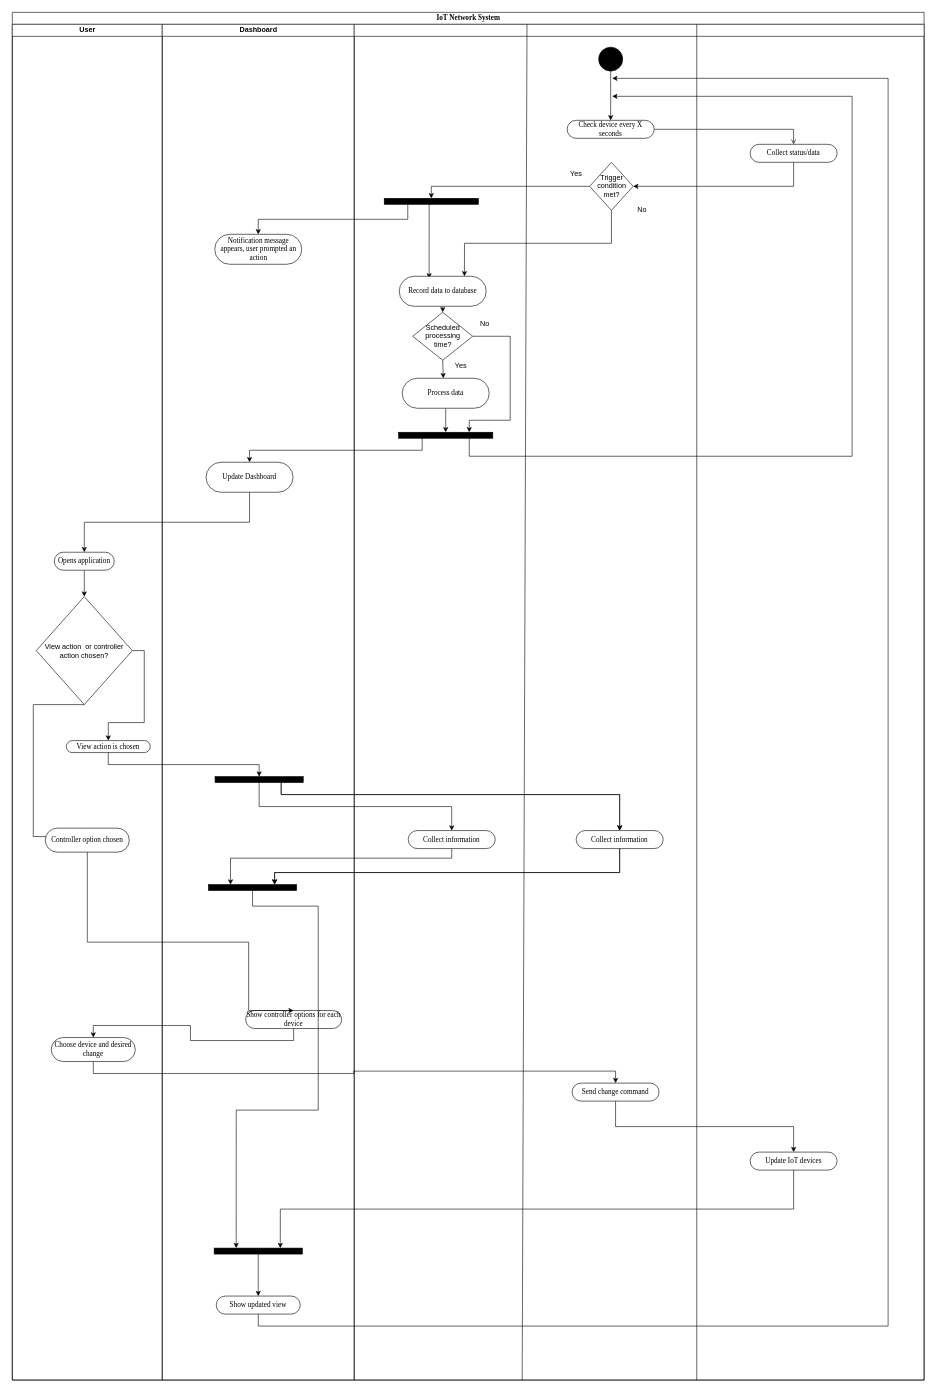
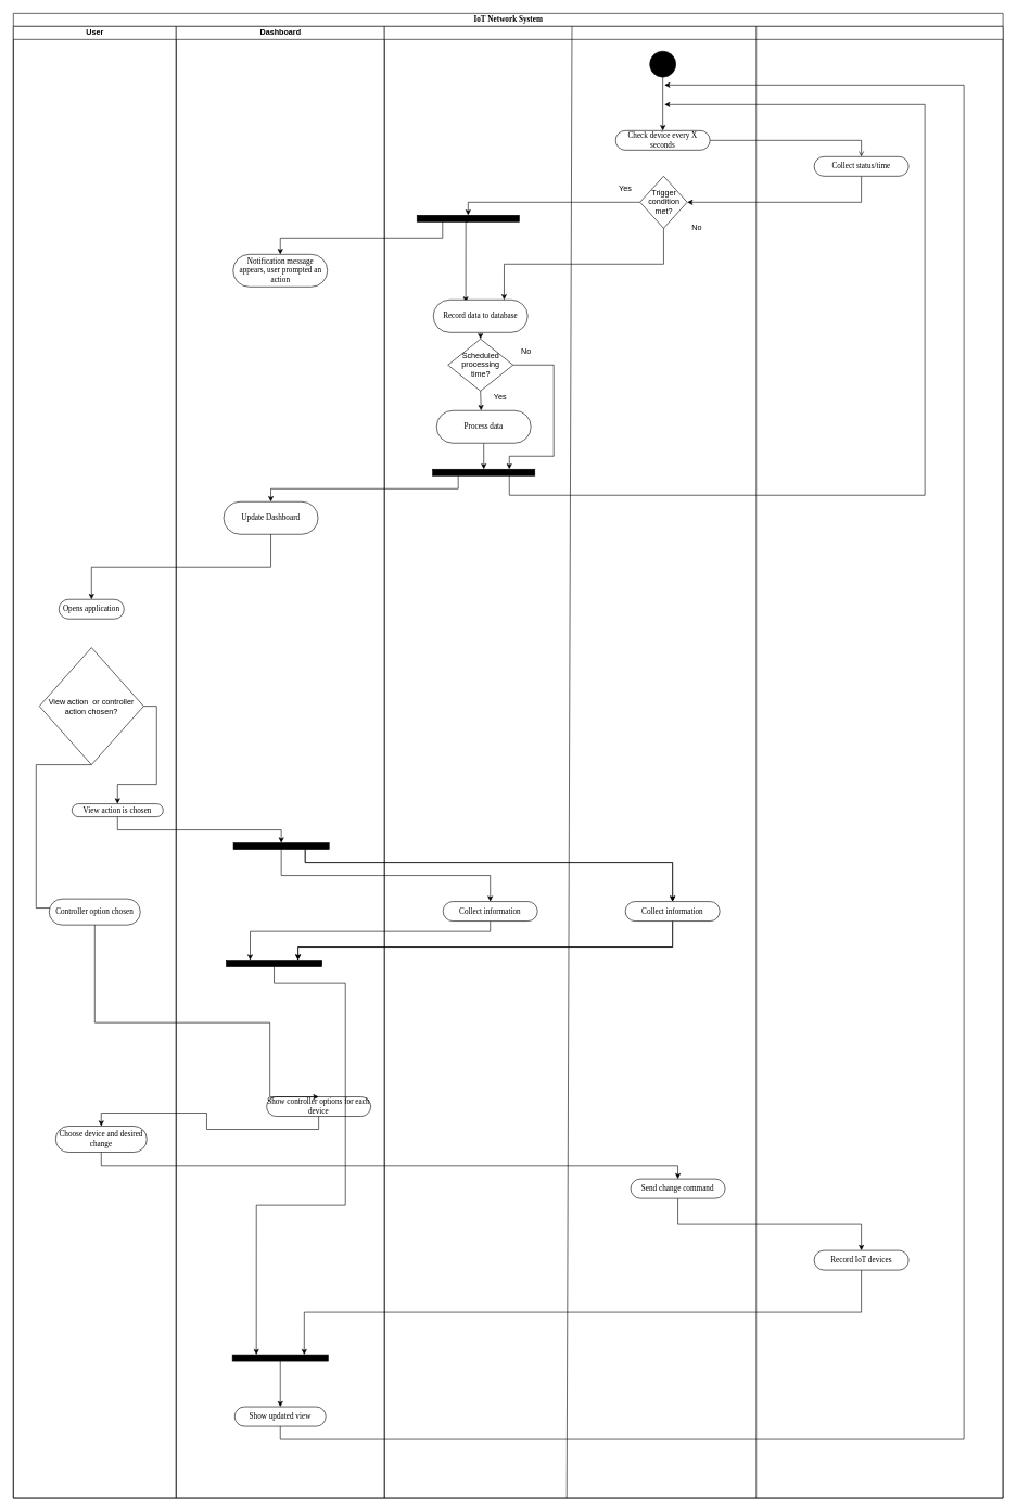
  <mxCell id="0" />
  <mxCell id="1" parent="0" />
  <mxCell id="2" value="IoT Network System" style="swimlane;html=1;childLayout=stackLayout;startSize=20;rounded=0;shadow=0;comic=0;labelBackgroundColor=none;strokeWidth=1;fontFamily=Verdana;fontSize=12;align=center;" parent="1" vertex="1"><mxGeometry x="20" y="20" width="1520" height="2280" as="geometry" /></mxCell>
  <mxCell id="3" value="User" style="swimlane;html=1;startSize=20;" parent="2" vertex="1"><mxGeometry y="20" width="250" height="2260" as="geometry" /></mxCell>
- <mxCell id="4" style="edgeStyle=orthogonalEdgeStyle;rounded=0;orthogonalLoop=1;jettySize=auto;html=1;exitX=0.5;exitY=1;exitDx=0;exitDy=0;entryX=0.5;entryY=0;entryDx=0;entryDy=0;" parent="3" source="5" target="9" edge="1"><mxGeometry relative="1" as="geometry" /></mxCell>
  <mxCell id="5" value="Opens application" style="rounded=1;whiteSpace=wrap;html=1;shadow=0;comic=0;labelBackgroundColor=none;strokeWidth=1;fontFamily=Verdana;fontSize=12;align=center;arcSize=50;" parent="3" vertex="1"><mxGeometry x="70" y="880" width="100" height="30" as="geometry" /></mxCell>
  <mxCell id="6" style="edgeStyle=orthogonalEdgeStyle;rounded=0;orthogonalLoop=1;jettySize=auto;html=1;exitX=0.5;exitY=1;exitDx=0;exitDy=0;" parent="3" source="5" target="5" edge="1"><mxGeometry relative="1" as="geometry" /></mxCell>
  <mxCell id="7" style="edgeStyle=orthogonalEdgeStyle;rounded=0;orthogonalLoop=1;jettySize=auto;html=1;exitX=0.5;exitY=1;exitDx=0;exitDy=0;entryX=0.5;entryY=0;entryDx=0;entryDy=0;" parent="3" source="9" target="11" edge="1"><mxGeometry relative="1" as="geometry"><Array as="points"><mxPoint x="35" y="1134" /><mxPoint x="35" y="1354" /></Array></mxGeometry></mxCell>
  <mxCell id="8" style="edgeStyle=orthogonalEdgeStyle;rounded=0;orthogonalLoop=1;jettySize=auto;html=1;exitX=1;exitY=0.5;exitDx=0;exitDy=0;entryX=0.5;entryY=0;entryDx=0;entryDy=0;" parent="3" source="9" target="10" edge="1"><mxGeometry relative="1" as="geometry" /></mxCell>
  <mxCell id="9" value="&lt;div align=&quot;center&quot;&gt;View action&amp;nbsp; or controller action chosen?&lt;/div&gt;" style="rhombus;whiteSpace=wrap;html=1;align=center;" parent="3" vertex="1"><mxGeometry x="40" y="954" width="160" height="180" as="geometry" /></mxCell>
  <mxCell id="10" value="View action is chosen" style="rounded=1;whiteSpace=wrap;html=1;shadow=0;comic=0;labelBackgroundColor=none;strokeWidth=1;fontFamily=Verdana;fontSize=12;align=center;arcSize=50;" parent="3" vertex="1"><mxGeometry x="90" y="1194" width="140" height="20" as="geometry" /></mxCell>
  <mxCell id="11" value="Controller option chosen" style="rounded=1;whiteSpace=wrap;html=1;shadow=0;comic=0;labelBackgroundColor=none;strokeWidth=1;fontFamily=Verdana;fontSize=12;align=center;arcSize=50;" parent="3" vertex="1"><mxGeometry x="55" y="1340" width="140" height="40" as="geometry" /></mxCell>
  <mxCell id="12" value="Choose device and desired change" style="rounded=1;whiteSpace=wrap;html=1;shadow=0;comic=0;labelBackgroundColor=none;strokeWidth=1;fontFamily=Verdana;fontSize=12;align=center;arcSize=50;" parent="3" vertex="1"><mxGeometry x="65" y="1689" width="140" height="40" as="geometry" /></mxCell>
  <mxCell id="13" value="Dashboard" style="swimlane;html=1;startSize=20;" parent="2" vertex="1"><mxGeometry x="250" y="20" width="320" height="2260" as="geometry" /></mxCell>
  <mxCell id="14" value="Show controller options for each device" style="rounded=1;whiteSpace=wrap;html=1;shadow=0;comic=0;labelBackgroundColor=none;strokeWidth=1;fontFamily=Verdana;fontSize=12;align=center;arcSize=50;" parent="13" vertex="1"><mxGeometry x="139" y="1644" width="160" height="30" as="geometry" /></mxCell>
  <mxCell id="15" value="Show updated view" style="rounded=1;whiteSpace=wrap;html=1;shadow=0;comic=0;labelBackgroundColor=none;strokeWidth=1;fontFamily=Verdana;fontSize=12;align=center;arcSize=50;" parent="13" vertex="1"><mxGeometry x="90" y="2120" width="140" height="30" as="geometry" /></mxCell>
  <mxCell id="16" value="" style="whiteSpace=wrap;html=1;rounded=0;shadow=0;comic=0;labelBackgroundColor=none;strokeWidth=1;fillColor=#000000;fontFamily=Verdana;fontSize=12;align=center;rotation=0;" parent="13" vertex="1"><mxGeometry x="88" y="1254" width="147" height="10" as="geometry" /></mxCell>
  <mxCell id="17" style="edgeStyle=orthogonalEdgeStyle;rounded=0;orthogonalLoop=1;jettySize=auto;html=1;exitX=0.5;exitY=1;exitDx=0;exitDy=0;entryX=0.25;entryY=0;entryDx=0;entryDy=0;" parent="13" source="18" target="22" edge="1"><mxGeometry relative="1" as="geometry"><Array as="points"><mxPoint x="151" y="1470" /><mxPoint x="260" y="1470" /><mxPoint x="260" y="1810" /><mxPoint x="123" y="1810" /></Array></mxGeometry></mxCell>
  <mxCell id="18" value="" style="whiteSpace=wrap;html=1;rounded=0;shadow=0;comic=0;labelBackgroundColor=none;strokeWidth=1;fillColor=#000000;fontFamily=Verdana;fontSize=12;align=center;rotation=0;" parent="13" vertex="1"><mxGeometry x="77" y="1434" width="147" height="10" as="geometry" /></mxCell>
  <mxCell id="19" value="Notification message appears, user prompted an action" style="rounded=1;whiteSpace=wrap;html=1;shadow=0;comic=0;labelBackgroundColor=none;strokeWidth=1;fontFamily=Verdana;fontSize=12;align=center;arcSize=50;" parent="13" vertex="1"><mxGeometry x="87.5" y="350" width="145" height="50" as="geometry" /></mxCell>
  <mxCell id="20" value="Update Dashboard" style="rounded=1;whiteSpace=wrap;html=1;shadow=0;comic=0;labelBackgroundColor=none;strokeWidth=1;fontFamily=Verdana;fontSize=12;align=center;arcSize=50;" parent="13" vertex="1"><mxGeometry x="73" y="730" width="145" height="50" as="geometry" /></mxCell>
  <mxCell id="21" style="edgeStyle=orthogonalEdgeStyle;rounded=0;orthogonalLoop=1;jettySize=auto;html=1;exitX=0.5;exitY=1;exitDx=0;exitDy=0;entryX=0.5;entryY=0;entryDx=0;entryDy=0;" parent="13" source="22" target="15" edge="1"><mxGeometry relative="1" as="geometry" /></mxCell>
  <mxCell id="22" value="" style="whiteSpace=wrap;html=1;rounded=0;shadow=0;comic=0;labelBackgroundColor=none;strokeWidth=1;fillColor=#000000;fontFamily=Verdana;fontSize=12;align=center;rotation=0;" parent="13" vertex="1"><mxGeometry x="86.5" y="2040" width="147" height="10" as="geometry" /></mxCell>
  <mxCell id="23" style="edgeStyle=orthogonalEdgeStyle;rounded=0;orthogonalLoop=1;jettySize=auto;html=1;exitX=0.25;exitY=1;exitDx=0;exitDy=0;entryX=0.5;entryY=0;entryDx=0;entryDy=0;" parent="2" source="47" target="19" edge="1"><mxGeometry relative="1" as="geometry" /></mxCell>
  <mxCell id="24" style="edgeStyle=orthogonalEdgeStyle;rounded=0;orthogonalLoop=1;jettySize=auto;html=1;exitX=0.5;exitY=1;exitDx=0;exitDy=0;entryX=0.5;entryY=0;entryDx=0;entryDy=0;" parent="2" source="11" target="14" edge="1"><mxGeometry relative="1" as="geometry"><Array as="points"><mxPoint x="125" y="1550" /><mxPoint x="394" y="1550" /></Array></mxGeometry></mxCell>
  <mxCell id="25" style="edgeStyle=orthogonalEdgeStyle;rounded=0;orthogonalLoop=1;jettySize=auto;html=1;exitX=0.5;exitY=1;exitDx=0;exitDy=0;entryX=0.5;entryY=0;entryDx=0;entryDy=0;" parent="2" source="14" target="12" edge="1"><mxGeometry relative="1" as="geometry" /></mxCell>
  <mxCell id="26" style="edgeStyle=orthogonalEdgeStyle;rounded=0;orthogonalLoop=1;jettySize=auto;html=1;exitX=0.5;exitY=1;exitDx=0;exitDy=0;entryX=0.5;entryY=0;entryDx=0;entryDy=0;" parent="2" source="10" target="16" edge="1"><mxGeometry relative="1" as="geometry" /></mxCell>
  <mxCell id="27" style="edgeStyle=orthogonalEdgeStyle;rounded=0;orthogonalLoop=1;jettySize=auto;html=1;exitX=0.75;exitY=1;exitDx=0;exitDy=0;entryX=0.5;entryY=0;entryDx=0;entryDy=0;" parent="2" source="16" target="34" edge="1"><mxGeometry relative="1" as="geometry"><Array as="points"><mxPoint x="448" y="1304" /><mxPoint x="1013" y="1304" /></Array></mxGeometry></mxCell>
  <mxCell id="28" style="edgeStyle=orthogonalEdgeStyle;rounded=0;orthogonalLoop=1;jettySize=auto;html=1;exitX=0.5;exitY=1;exitDx=0;exitDy=0;entryX=0.5;entryY=0;entryDx=0;entryDy=0;" parent="2" source="16" target="33" edge="1"><mxGeometry relative="1" as="geometry" /></mxCell>
  <mxCell id="29" style="edgeStyle=orthogonalEdgeStyle;rounded=0;orthogonalLoop=1;jettySize=auto;html=1;exitX=0.5;exitY=1;exitDx=0;exitDy=0;entryX=0.25;entryY=0;entryDx=0;entryDy=0;" parent="2" source="33" target="18" edge="1"><mxGeometry relative="1" as="geometry"><Array as="points"><mxPoint x="733" y="1410" /><mxPoint x="364" y="1410" /></Array></mxGeometry></mxCell>
  <mxCell id="30" style="edgeStyle=orthogonalEdgeStyle;rounded=0;orthogonalLoop=1;jettySize=auto;html=1;exitX=0.5;exitY=1;exitDx=0;exitDy=0;entryX=0.75;entryY=0;entryDx=0;entryDy=0;" parent="2" source="34" target="18" edge="1"><mxGeometry relative="1" as="geometry"><Array as="points"><mxPoint x="1013" y="1434" /><mxPoint x="437" y="1434" /></Array></mxGeometry></mxCell>
  <mxCell id="31" value="" style="swimlane;html=1;startSize=20;" parent="2" vertex="1"><mxGeometry x="570" y="20" width="950" height="2260" as="geometry" /></mxCell>
  <mxCell id="32" value="" style="endArrow=none;html=1;" parent="31" edge="1"><mxGeometry width="50" height="50" relative="1" as="geometry"><mxPoint x="280" y="2260" as="sourcePoint" /><mxPoint x="288" as="targetPoint" /></mxGeometry></mxCell>
  <mxCell id="33" value="Collect information" style="rounded=1;whiteSpace=wrap;html=1;shadow=0;comic=0;labelBackgroundColor=none;strokeWidth=1;fontFamily=Verdana;fontSize=12;align=center;arcSize=50;" parent="31" vertex="1"><mxGeometry x="90" y="1344" width="145" height="30" as="geometry" /></mxCell>
  <mxCell id="34" value="Collect information" style="rounded=1;whiteSpace=wrap;html=1;shadow=0;comic=0;labelBackgroundColor=none;strokeWidth=1;fontFamily=Verdana;fontSize=12;align=center;arcSize=50;" parent="31" vertex="1"><mxGeometry x="370" y="1344" width="145" height="30" as="geometry" /></mxCell>
  <mxCell id="35" value="" style="endArrow=none;html=1;" parent="31" edge="1"><mxGeometry width="50" height="50" relative="1" as="geometry"><mxPoint x="571" y="2260" as="sourcePoint" /><mxPoint x="571" as="targetPoint" /></mxGeometry></mxCell>
  <mxCell id="36" style="edgeStyle=orthogonalEdgeStyle;rounded=0;orthogonalLoop=1;jettySize=auto;html=1;exitX=0.5;exitY=1;exitDx=0;exitDy=0;entryX=0.5;entryY=0;entryDx=0;entryDy=0;" parent="31" source="37" target="39" edge="1"><mxGeometry relative="1" as="geometry" /></mxCell>
  <mxCell id="37" value="" style="ellipse;whiteSpace=wrap;html=1;rounded=0;shadow=0;comic=0;labelBackgroundColor=none;strokeWidth=1;fillColor=#000000;fontFamily=Verdana;fontSize=12;align=center;" parent="31" vertex="1"><mxGeometry x="407.5" y="38" width="40" height="40" as="geometry" /></mxCell>
  <mxCell id="38" style="edgeStyle=orthogonalEdgeStyle;rounded=0;orthogonalLoop=1;jettySize=auto;html=1;exitX=1;exitY=0.5;exitDx=0;exitDy=0;entryX=0.5;entryY=0;entryDx=0;entryDy=0;endArrow=open;" parent="31" source="39" target="41" edge="1"><mxGeometry relative="1" as="geometry" /></mxCell>
  <mxCell id="39" value="Check device every X seconds" style="rounded=1;whiteSpace=wrap;html=1;shadow=0;comic=0;labelBackgroundColor=none;strokeWidth=1;fontFamily=Verdana;fontSize=12;align=center;arcSize=50;" parent="31" vertex="1"><mxGeometry x="355" y="160" width="145" height="30" as="geometry" /></mxCell>
  <mxCell id="40" style="edgeStyle=orthogonalEdgeStyle;rounded=0;orthogonalLoop=1;jettySize=auto;html=1;exitX=0.5;exitY=1;exitDx=0;exitDy=0;entryX=1;entryY=0.5;entryDx=0;entryDy=0;" parent="31" source="41" target="44" edge="1"><mxGeometry relative="1" as="geometry" /></mxCell>
- <mxCell id="41" value="Collect status/data" style="rounded=1;whiteSpace=wrap;html=1;shadow=0;comic=0;labelBackgroundColor=none;strokeWidth=1;fontFamily=Verdana;fontSize=12;align=center;arcSize=50;" parent="31" vertex="1"><mxGeometry x="660" y="200" width="145" height="30" as="geometry" /></mxCell>
+ <mxCell id="41" value="Collect status/time" style="rounded=1;whiteSpace=wrap;html=1;shadow=0;comic=0;labelBackgroundColor=none;strokeWidth=1;fontFamily=Verdana;fontSize=12;align=center;arcSize=50;" parent="31" vertex="1"><mxGeometry x="660" y="200" width="145" height="30" as="geometry" /></mxCell>
  <mxCell id="42" style="edgeStyle=orthogonalEdgeStyle;rounded=0;orthogonalLoop=1;jettySize=auto;html=1;exitX=0;exitY=0.5;exitDx=0;exitDy=0;entryX=0.5;entryY=0;entryDx=0;entryDy=0;" parent="31" source="44" target="47" edge="1"><mxGeometry relative="1" as="geometry" /></mxCell>
  <mxCell id="43" style="edgeStyle=orthogonalEdgeStyle;rounded=0;orthogonalLoop=1;jettySize=auto;html=1;exitX=0.5;exitY=1;exitDx=0;exitDy=0;entryX=0.75;entryY=0;entryDx=0;entryDy=0;" parent="31" source="44" target="49" edge="1"><mxGeometry relative="1" as="geometry" /></mxCell>
  <mxCell id="44" value="&lt;div align=&quot;center&quot;&gt;Trigger condition met?&lt;br&gt;&lt;/div&gt;" style="rhombus;whiteSpace=wrap;html=1;align=center;" parent="31" vertex="1"><mxGeometry x="392.5" y="230" width="72.5" height="80" as="geometry" /></mxCell>
  <mxCell id="45" value="Yes" style="text;html=1;strokeColor=none;fillColor=none;align=center;verticalAlign=middle;whiteSpace=wrap;rounded=0;" parent="31" vertex="1"><mxGeometry x="350" y="240" width="40" height="20" as="geometry" /></mxCell>
  <mxCell id="46" style="edgeStyle=orthogonalEdgeStyle;rounded=0;orthogonalLoop=1;jettySize=auto;html=1;exitX=0.5;exitY=1;exitDx=0;exitDy=0;entryX=0.344;entryY=0.073;entryDx=0;entryDy=0;entryPerimeter=0;" parent="31" source="47" target="49" edge="1"><mxGeometry relative="1" as="geometry"><Array as="points"><mxPoint x="125" y="300" /></Array></mxGeometry></mxCell>
  <mxCell id="47" value="" style="whiteSpace=wrap;html=1;rounded=0;shadow=0;comic=0;labelBackgroundColor=none;strokeWidth=1;fillColor=#000000;fontFamily=Verdana;fontSize=12;align=center;rotation=0;" parent="31" vertex="1"><mxGeometry x="50" y="290" width="157" height="10" as="geometry" /></mxCell>
  <mxCell id="48" style="edgeStyle=orthogonalEdgeStyle;rounded=0;orthogonalLoop=1;jettySize=auto;html=1;exitX=0.5;exitY=1;exitDx=0;exitDy=0;entryX=0.5;entryY=0;entryDx=0;entryDy=0;" parent="31" source="49" target="55" edge="1"><mxGeometry relative="1" as="geometry" /></mxCell>
  <mxCell id="49" value="Record data to database" style="rounded=1;whiteSpace=wrap;html=1;shadow=0;comic=0;labelBackgroundColor=none;strokeWidth=1;fontFamily=Verdana;fontSize=12;align=center;arcSize=50;" parent="31" vertex="1"><mxGeometry x="75" y="420" width="145" height="50" as="geometry" /></mxCell>
  <mxCell id="50" value="No" style="text;html=1;strokeColor=none;fillColor=none;align=center;verticalAlign=middle;whiteSpace=wrap;rounded=0;" parent="31" vertex="1"><mxGeometry x="460" y="300" width="40" height="20" as="geometry" /></mxCell>
  <mxCell id="51" style="edgeStyle=orthogonalEdgeStyle;rounded=0;orthogonalLoop=1;jettySize=auto;html=1;exitX=0.5;exitY=1;exitDx=0;exitDy=0;entryX=0.5;entryY=0;entryDx=0;entryDy=0;" parent="31" source="52" target="58" edge="1"><mxGeometry relative="1" as="geometry" /></mxCell>
  <mxCell id="52" value="Process data" style="rounded=1;whiteSpace=wrap;html=1;shadow=0;comic=0;labelBackgroundColor=none;strokeWidth=1;fontFamily=Verdana;fontSize=12;align=center;arcSize=50;" parent="31" vertex="1"><mxGeometry x="80" y="590" width="145" height="50" as="geometry" /></mxCell>
  <mxCell id="53" style="edgeStyle=orthogonalEdgeStyle;rounded=0;orthogonalLoop=1;jettySize=auto;html=1;exitX=0.5;exitY=1;exitDx=0;exitDy=0;entryX=0.472;entryY=-0.001;entryDx=0;entryDy=0;entryPerimeter=0;" parent="31" source="55" target="52" edge="1"><mxGeometry relative="1" as="geometry" /></mxCell>
  <mxCell id="54" style="edgeStyle=orthogonalEdgeStyle;rounded=0;orthogonalLoop=1;jettySize=auto;html=1;exitX=1;exitY=0.5;exitDx=0;exitDy=0;entryX=0.75;entryY=0;entryDx=0;entryDy=0;" parent="31" source="55" target="58" edge="1"><mxGeometry relative="1" as="geometry"><Array as="points"><mxPoint x="260" y="520" /><mxPoint x="260" y="660" /><mxPoint x="192" y="660" /></Array></mxGeometry></mxCell>
  <mxCell id="55" value="Scheduled processing &lt;br&gt;&lt;div&gt;time?&lt;/div&gt;" style="rhombus;whiteSpace=wrap;html=1;align=center;" parent="31" vertex="1"><mxGeometry x="97.5" y="480" width="100" height="80" as="geometry" /></mxCell>
  <mxCell id="56" value="Yes" style="text;html=1;strokeColor=none;fillColor=none;align=center;verticalAlign=middle;whiteSpace=wrap;rounded=0;" parent="31" vertex="1"><mxGeometry x="157.5" y="560" width="40" height="20" as="geometry" /></mxCell>
  <mxCell id="57" value="No" style="text;html=1;strokeColor=none;fillColor=none;align=center;verticalAlign=middle;whiteSpace=wrap;rounded=0;" parent="31" vertex="1"><mxGeometry x="197.5" y="490" width="40" height="20" as="geometry" /></mxCell>
  <mxCell id="58" value="" style="whiteSpace=wrap;html=1;rounded=0;shadow=0;comic=0;labelBackgroundColor=none;strokeWidth=1;fillColor=#000000;fontFamily=Verdana;fontSize=12;align=center;rotation=0;" parent="31" vertex="1"><mxGeometry x="74" y="680" width="157" height="10" as="geometry" /></mxCell>
  <mxCell id="59" style="edgeStyle=orthogonalEdgeStyle;rounded=0;orthogonalLoop=1;jettySize=auto;html=1;exitX=0.5;exitY=1;exitDx=0;exitDy=0;entryX=0.5;entryY=0;entryDx=0;entryDy=0;" parent="31" source="60" target="61" edge="1"><mxGeometry relative="1" as="geometry" /></mxCell>
- <mxCell id="60" value="Send change command" style="rounded=1;whiteSpace=wrap;html=1;shadow=0;comic=0;labelBackgroundColor=none;strokeWidth=1;fontFamily=Verdana;fontSize=12;align=center;arcSize=50;" parent="31" vertex="1"><mxGeometry x="363.17" y="1765" width="145" height="30" as="geometry" /></mxCell>
- <mxCell id="61" value="Update IoT devices" style="rounded=1;whiteSpace=wrap;html=1;shadow=0;comic=0;labelBackgroundColor=none;strokeWidth=1;fontFamily=Verdana;fontSize=12;align=center;arcSize=50;" parent="31" vertex="1"><mxGeometry x="660" y="1880" width="145" height="30" as="geometry" /></mxCell>
+ <mxCell id="60" value="Send change command" style="rounded=1;whiteSpace=wrap;html=1;shadow=0;comic=0;labelBackgroundColor=none;strokeWidth=1;fontFamily=Verdana;fontSize=12;align=center;arcSize=50;" parent="31" vertex="1"><mxGeometry x="378.17" y="1770" width="145" height="30" as="geometry" /></mxCell>
+ <mxCell id="61" value="Record IoT devices" style="rounded=1;whiteSpace=wrap;html=1;shadow=0;comic=0;labelBackgroundColor=none;strokeWidth=1;fontFamily=Verdana;fontSize=12;align=center;arcSize=50;" parent="31" vertex="1"><mxGeometry x="660" y="1880" width="145" height="30" as="geometry" /></mxCell>
  <mxCell id="62" style="edgeStyle=orthogonalEdgeStyle;rounded=0;orthogonalLoop=1;jettySize=auto;html=1;exitX=0.25;exitY=1;exitDx=0;exitDy=0;entryX=0.5;entryY=0;entryDx=0;entryDy=0;" parent="2" source="58" target="20" edge="1"><mxGeometry relative="1" as="geometry" /></mxCell>
  <mxCell id="63" style="edgeStyle=orthogonalEdgeStyle;rounded=0;orthogonalLoop=1;jettySize=auto;html=1;exitX=0.5;exitY=1;exitDx=0;exitDy=0;entryX=0.5;entryY=0;entryDx=0;entryDy=0;" parent="2" source="20" target="5" edge="1"><mxGeometry relative="1" as="geometry"><mxPoint x="130" y="880" as="targetPoint" /></mxGeometry></mxCell>
  <mxCell id="64" style="edgeStyle=orthogonalEdgeStyle;rounded=0;orthogonalLoop=1;jettySize=auto;html=1;exitX=0.5;exitY=1;exitDx=0;exitDy=0;entryX=0.75;entryY=0;entryDx=0;entryDy=0;" parent="2" source="61" target="22" edge="1"><mxGeometry relative="1" as="geometry" /></mxCell>
  <mxCell id="65" style="edgeStyle=orthogonalEdgeStyle;rounded=0;orthogonalLoop=1;jettySize=auto;html=1;exitX=0.5;exitY=1;exitDx=0;exitDy=0;entryX=0.5;entryY=0;entryDx=0;entryDy=0;" parent="2" source="12" target="60" edge="1"><mxGeometry relative="1" as="geometry" /></mxCell>
  <mxCell id="66" style="edgeStyle=orthogonalEdgeStyle;rounded=0;orthogonalLoop=1;jettySize=auto;html=1;exitX=0.75;exitY=1;exitDx=0;exitDy=0;" parent="1" source="58" edge="1"><mxGeometry relative="1" as="geometry"><mxPoint x="1020" y="160" as="targetPoint" /><Array as="points"><mxPoint x="782" y="760" /><mxPoint x="1420" y="760" /><mxPoint x="1420" y="160" /></Array></mxGeometry></mxCell>
  <mxCell id="67" style="edgeStyle=orthogonalEdgeStyle;rounded=0;orthogonalLoop=1;jettySize=auto;html=1;exitX=0.75;exitY=1;exitDx=0;exitDy=0;entryX=0.5;entryY=0;entryDx=0;entryDy=0;" parent="1" edge="1"><mxGeometry relative="1" as="geometry"><mxPoint x="468.25" y="1304" as="sourcePoint" /><mxPoint x="1032.5" y="1384" as="targetPoint" /><Array as="points"><mxPoint x="468" y="1324" /><mxPoint x="1033" y="1324" /></Array></mxGeometry></mxCell>
  <mxCell id="68" style="edgeStyle=orthogonalEdgeStyle;rounded=0;orthogonalLoop=1;jettySize=auto;html=1;exitX=0.5;exitY=1;exitDx=0;exitDy=0;entryX=0.75;entryY=0;entryDx=0;entryDy=0;" parent="1" edge="1"><mxGeometry relative="1" as="geometry"><mxPoint x="1032.5" y="1414" as="sourcePoint" /><mxPoint x="457.25" y="1474" as="targetPoint" /><Array as="points"><mxPoint x="1033" y="1454" /><mxPoint x="457" y="1454" /></Array></mxGeometry></mxCell>
  <mxCell id="69" style="edgeStyle=orthogonalEdgeStyle;rounded=0;orthogonalLoop=1;jettySize=auto;html=1;exitX=0.5;exitY=1;exitDx=0;exitDy=0;" parent="1" source="15" edge="1"><mxGeometry relative="1" as="geometry"><mxPoint x="1020" y="130" as="targetPoint" /><Array as="points"><mxPoint x="430" y="2210" /><mxPoint x="1480" y="2210" /></Array></mxGeometry></mxCell>
